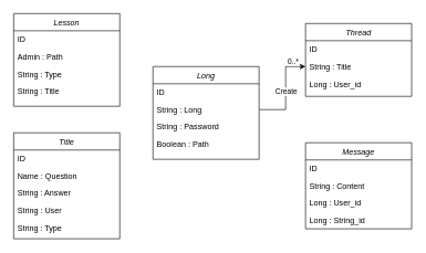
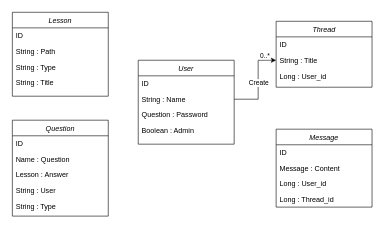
  <mxCell id="0" />
  <mxCell id="1" parent="0" />
- <mxCell id="2" value="Long" style="swimlane;fontStyle=2;align=center;verticalAlign=top;childLayout=stackLayout;horizontal=1;startSize=26;horizontalStack=0;resizeParent=1;resizeLast=0;collapsible=1;marginBottom=0;rounded=0;shadow=0;strokeWidth=1;" parent="1" vertex="1"><mxGeometry x="230" y="100" width="160" height="140" as="geometry"><mxRectangle x="230" y="140" width="160" height="26" as="alternateBounds" /></mxGeometry></mxCell>
+ <mxCell id="2" value="User" style="swimlane;fontStyle=2;align=center;verticalAlign=top;childLayout=stackLayout;horizontal=1;startSize=26;horizontalStack=0;resizeParent=1;resizeLast=0;collapsible=1;marginBottom=0;rounded=0;shadow=0;strokeWidth=1;" parent="1" vertex="1"><mxGeometry x="230" y="100" width="160" height="140" as="geometry"><mxRectangle x="230" y="140" width="160" height="26" as="alternateBounds" /></mxGeometry></mxCell>
  <mxCell id="3" value="ID" style="text;align=left;verticalAlign=top;spacingLeft=4;spacingRight=4;overflow=hidden;rotatable=0;points=[[0,0.5],[1,0.5]];portConstraint=eastwest;" vertex="1" parent="2"><mxGeometry y="26" width="160" height="26" as="geometry" /></mxCell>
- <mxCell id="4" value="String : Long" style="text;align=left;verticalAlign=top;spacingLeft=4;spacingRight=4;overflow=hidden;rotatable=0;points=[[0,0.5],[1,0.5]];portConstraint=eastwest;" parent="2" vertex="1"><mxGeometry y="52" width="160" height="26" as="geometry" /></mxCell>
- <mxCell id="5" value="String : Password" style="text;align=left;verticalAlign=top;spacingLeft=4;spacingRight=4;overflow=hidden;rotatable=0;points=[[0,0.5],[1,0.5]];portConstraint=eastwest;rounded=0;shadow=0;html=0;" parent="2" vertex="1"><mxGeometry y="78" width="160" height="26" as="geometry" /></mxCell>
- <mxCell id="6" value="Boolean : Path" style="text;align=left;verticalAlign=top;spacingLeft=4;spacingRight=4;overflow=hidden;rotatable=0;points=[[0,0.5],[1,0.5]];portConstraint=eastwest;rounded=0;shadow=0;html=0;" parent="2" vertex="1"><mxGeometry y="104" width="160" height="26" as="geometry" /></mxCell>
+ <mxCell id="4" value="String : Name" style="text;align=left;verticalAlign=top;spacingLeft=4;spacingRight=4;overflow=hidden;rotatable=0;points=[[0,0.5],[1,0.5]];portConstraint=eastwest;" parent="2" vertex="1"><mxGeometry y="52" width="160" height="26" as="geometry" /></mxCell>
+ <mxCell id="5" value="Question : Password" style="text;align=left;verticalAlign=top;spacingLeft=4;spacingRight=4;overflow=hidden;rotatable=0;points=[[0,0.5],[1,0.5]];portConstraint=eastwest;rounded=0;shadow=0;html=0;" parent="2" vertex="1"><mxGeometry y="78" width="160" height="26" as="geometry" /></mxCell>
+ <mxCell id="6" value="Boolean : Admin" style="text;align=left;verticalAlign=top;spacingLeft=4;spacingRight=4;overflow=hidden;rotatable=0;points=[[0,0.5],[1,0.5]];portConstraint=eastwest;rounded=0;shadow=0;html=0;" parent="2" vertex="1"><mxGeometry y="104" width="160" height="26" as="geometry" /></mxCell>
  <mxCell id="7" value="Thread" style="swimlane;fontStyle=2;align=center;verticalAlign=top;childLayout=stackLayout;horizontal=1;startSize=26;horizontalStack=0;resizeParent=1;resizeLast=0;collapsible=1;marginBottom=0;rounded=0;shadow=0;strokeWidth=1;" vertex="1" parent="1"><mxGeometry x="460" y="35" width="160" height="110" as="geometry"><mxRectangle x="230" y="140" width="160" height="26" as="alternateBounds" /></mxGeometry></mxCell>
  <mxCell id="8" value="ID" style="text;align=left;verticalAlign=top;spacingLeft=4;spacingRight=4;overflow=hidden;rotatable=0;points=[[0,0.5],[1,0.5]];portConstraint=eastwest;" vertex="1" parent="7"><mxGeometry y="26" width="160" height="26" as="geometry" /></mxCell>
  <mxCell id="9" value="String : Title" style="text;align=left;verticalAlign=top;spacingLeft=4;spacingRight=4;overflow=hidden;rotatable=0;points=[[0,0.5],[1,0.5]];portConstraint=eastwest;" vertex="1" parent="7"><mxGeometry y="52" width="160" height="26" as="geometry" /></mxCell>
  <mxCell id="10" value="Long : User_id" style="text;align=left;verticalAlign=top;spacingLeft=4;spacingRight=4;overflow=hidden;rotatable=0;points=[[0,0.5],[1,0.5]];portConstraint=eastwest;rounded=0;shadow=0;html=0;" vertex="1" parent="7"><mxGeometry y="78" width="160" height="26" as="geometry" /></mxCell>
  <mxCell id="11" value="Message" style="swimlane;fontStyle=2;align=center;verticalAlign=top;childLayout=stackLayout;horizontal=1;startSize=26;horizontalStack=0;resizeParent=1;resizeLast=0;collapsible=1;marginBottom=0;rounded=0;shadow=0;strokeWidth=1;" vertex="1" parent="1"><mxGeometry x="460" y="215" width="160" height="130" as="geometry"><mxRectangle x="230" y="140" width="160" height="26" as="alternateBounds" /></mxGeometry></mxCell>
  <mxCell id="12" value="ID" style="text;align=left;verticalAlign=top;spacingLeft=4;spacingRight=4;overflow=hidden;rotatable=0;points=[[0,0.5],[1,0.5]];portConstraint=eastwest;" vertex="1" parent="11"><mxGeometry y="26" width="160" height="26" as="geometry" /></mxCell>
- <mxCell id="13" value="String : Content" style="text;align=left;verticalAlign=top;spacingLeft=4;spacingRight=4;overflow=hidden;rotatable=0;points=[[0,0.5],[1,0.5]];portConstraint=eastwest;" vertex="1" parent="11"><mxGeometry y="52" width="160" height="26" as="geometry" /></mxCell>
+ <mxCell id="13" value="Message : Content" style="text;align=left;verticalAlign=top;spacingLeft=4;spacingRight=4;overflow=hidden;rotatable=0;points=[[0,0.5],[1,0.5]];portConstraint=eastwest;" vertex="1" parent="11"><mxGeometry y="52" width="160" height="26" as="geometry" /></mxCell>
  <mxCell id="14" value="Long : User_id" style="text;align=left;verticalAlign=top;spacingLeft=4;spacingRight=4;overflow=hidden;rotatable=0;points=[[0,0.5],[1,0.5]];portConstraint=eastwest;rounded=0;shadow=0;html=0;" vertex="1" parent="11"><mxGeometry y="78" width="160" height="26" as="geometry" /></mxCell>
- <mxCell id="15" value="Long : String_id" style="text;align=left;verticalAlign=top;spacingLeft=4;spacingRight=4;overflow=hidden;rotatable=0;points=[[0,0.5],[1,0.5]];portConstraint=eastwest;rounded=0;shadow=0;html=0;" vertex="1" parent="11"><mxGeometry y="104" width="160" height="26" as="geometry" /></mxCell>
+ <mxCell id="15" value="Long : Thread_id" style="text;align=left;verticalAlign=top;spacingLeft=4;spacingRight=4;overflow=hidden;rotatable=0;points=[[0,0.5],[1,0.5]];portConstraint=eastwest;rounded=0;shadow=0;html=0;" vertex="1" parent="11"><mxGeometry y="104" width="160" height="26" as="geometry" /></mxCell>
  <mxCell id="16" value="Lesson" style="swimlane;fontStyle=2;align=center;verticalAlign=top;childLayout=stackLayout;horizontal=1;startSize=26;horizontalStack=0;resizeParent=1;resizeLast=0;collapsible=1;marginBottom=0;rounded=0;shadow=0;strokeWidth=1;" vertex="1" parent="1"><mxGeometry x="20" y="20" width="160" height="140" as="geometry"><mxRectangle x="230" y="140" width="160" height="26" as="alternateBounds" /></mxGeometry></mxCell>
  <mxCell id="17" value="ID" style="text;align=left;verticalAlign=top;spacingLeft=4;spacingRight=4;overflow=hidden;rotatable=0;points=[[0,0.5],[1,0.5]];portConstraint=eastwest;" vertex="1" parent="16"><mxGeometry y="26" width="160" height="26" as="geometry" /></mxCell>
- <mxCell id="18" value="Admin : Path" style="text;align=left;verticalAlign=top;spacingLeft=4;spacingRight=4;overflow=hidden;rotatable=0;points=[[0,0.5],[1,0.5]];portConstraint=eastwest;" vertex="1" parent="16"><mxGeometry y="52" width="160" height="26" as="geometry" /></mxCell>
+ <mxCell id="18" value="String : Path" style="text;align=left;verticalAlign=top;spacingLeft=4;spacingRight=4;overflow=hidden;rotatable=0;points=[[0,0.5],[1,0.5]];portConstraint=eastwest;" vertex="1" parent="16"><mxGeometry y="52" width="160" height="26" as="geometry" /></mxCell>
  <mxCell id="19" value="String : Type" style="text;align=left;verticalAlign=top;spacingLeft=4;spacingRight=4;overflow=hidden;rotatable=0;points=[[0,0.5],[1,0.5]];portConstraint=eastwest;rounded=0;shadow=0;html=0;" vertex="1" parent="16"><mxGeometry y="78" width="160" height="26" as="geometry" /></mxCell>
  <mxCell id="20" value="String : Title" style="text;align=left;verticalAlign=top;spacingLeft=4;spacingRight=4;overflow=hidden;rotatable=0;points=[[0,0.5],[1,0.5]];portConstraint=eastwest;rounded=0;shadow=0;html=0;" vertex="1" parent="16"><mxGeometry y="104" width="160" height="26" as="geometry" /></mxCell>
- <mxCell id="21" value="Title" style="swimlane;fontStyle=2;align=center;verticalAlign=top;childLayout=stackLayout;horizontal=1;startSize=26;horizontalStack=0;resizeParent=1;resizeLast=0;collapsible=1;marginBottom=0;rounded=0;shadow=0;strokeWidth=1;" vertex="1" parent="1"><mxGeometry x="20" y="200" width="160" height="160" as="geometry"><mxRectangle x="230" y="140" width="160" height="26" as="alternateBounds" /></mxGeometry></mxCell>
+ <mxCell id="21" value="Question" style="swimlane;fontStyle=2;align=center;verticalAlign=top;childLayout=stackLayout;horizontal=1;startSize=26;horizontalStack=0;resizeParent=1;resizeLast=0;collapsible=1;marginBottom=0;rounded=0;shadow=0;strokeWidth=1;" vertex="1" parent="1"><mxGeometry x="20" y="200" width="160" height="160" as="geometry"><mxRectangle x="230" y="140" width="160" height="26" as="alternateBounds" /></mxGeometry></mxCell>
  <mxCell id="22" value="ID" style="text;align=left;verticalAlign=top;spacingLeft=4;spacingRight=4;overflow=hidden;rotatable=0;points=[[0,0.5],[1,0.5]];portConstraint=eastwest;" vertex="1" parent="21"><mxGeometry y="26" width="160" height="26" as="geometry" /></mxCell>
  <mxCell id="23" value="Name : Question" style="text;align=left;verticalAlign=top;spacingLeft=4;spacingRight=4;overflow=hidden;rotatable=0;points=[[0,0.5],[1,0.5]];portConstraint=eastwest;" vertex="1" parent="21"><mxGeometry y="52" width="160" height="26" as="geometry" /></mxCell>
- <mxCell id="24" value="String : Answer" style="text;align=left;verticalAlign=top;spacingLeft=4;spacingRight=4;overflow=hidden;rotatable=0;points=[[0,0.5],[1,0.5]];portConstraint=eastwest;rounded=0;shadow=0;html=0;" vertex="1" parent="21"><mxGeometry y="78" width="160" height="26" as="geometry" /></mxCell>
+ <mxCell id="24" value="Lesson : Answer" style="text;align=left;verticalAlign=top;spacingLeft=4;spacingRight=4;overflow=hidden;rotatable=0;points=[[0,0.5],[1,0.5]];portConstraint=eastwest;rounded=0;shadow=0;html=0;" vertex="1" parent="21"><mxGeometry y="78" width="160" height="26" as="geometry" /></mxCell>
  <mxCell id="25" value="String : User" style="text;align=left;verticalAlign=top;spacingLeft=4;spacingRight=4;overflow=hidden;rotatable=0;points=[[0,0.5],[1,0.5]];portConstraint=eastwest;rounded=0;shadow=0;html=0;" vertex="1" parent="21"><mxGeometry y="104" width="160" height="26" as="geometry" /></mxCell>
  <mxCell id="26" value="String : Type" style="text;align=left;verticalAlign=top;spacingLeft=4;spacingRight=4;overflow=hidden;rotatable=0;points=[[0,0.5],[1,0.5]];portConstraint=eastwest;rounded=0;shadow=0;html=0;" vertex="1" parent="21"><mxGeometry y="130" width="160" height="26" as="geometry" /></mxCell>
  <mxCell id="27" value="" style="endArrow=classic;html=1;rounded=0;entryX=0;entryY=0.5;entryDx=0;entryDy=0;exitX=1;exitY=0.5;exitDx=0;exitDy=0;" edge="1" parent="1" source="4" target="9"><mxGeometry relative="1" as="geometry"><mxPoint x="390" y="190" as="sourcePoint" /><mxPoint x="730" y="160" as="targetPoint" /><Array as="points"><mxPoint x="430" y="165" /><mxPoint x="430" y="100" /></Array></mxGeometry></mxCell>
  <mxCell id="28" value="Create" style="edgeLabel;resizable=0;html=1;align=center;verticalAlign=middle;" connectable="0" vertex="1" parent="27"><mxGeometry relative="1" as="geometry" /></mxCell>
  <mxCell id="29" value="0..*" style="edgeLabel;resizable=0;html=1;align=right;verticalAlign=bottom;" connectable="0" vertex="1" parent="27"><mxGeometry x="1" relative="1" as="geometry"><mxPoint x="-10" as="offset" /></mxGeometry></mxCell>
